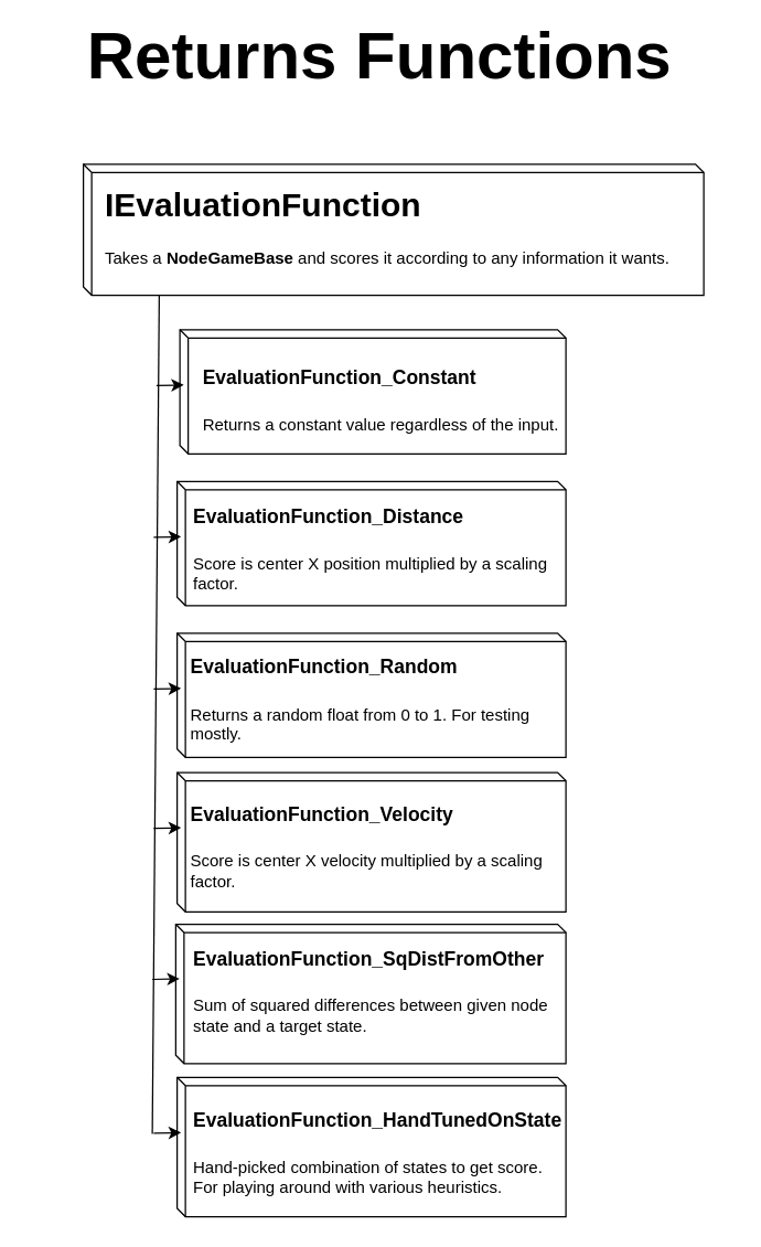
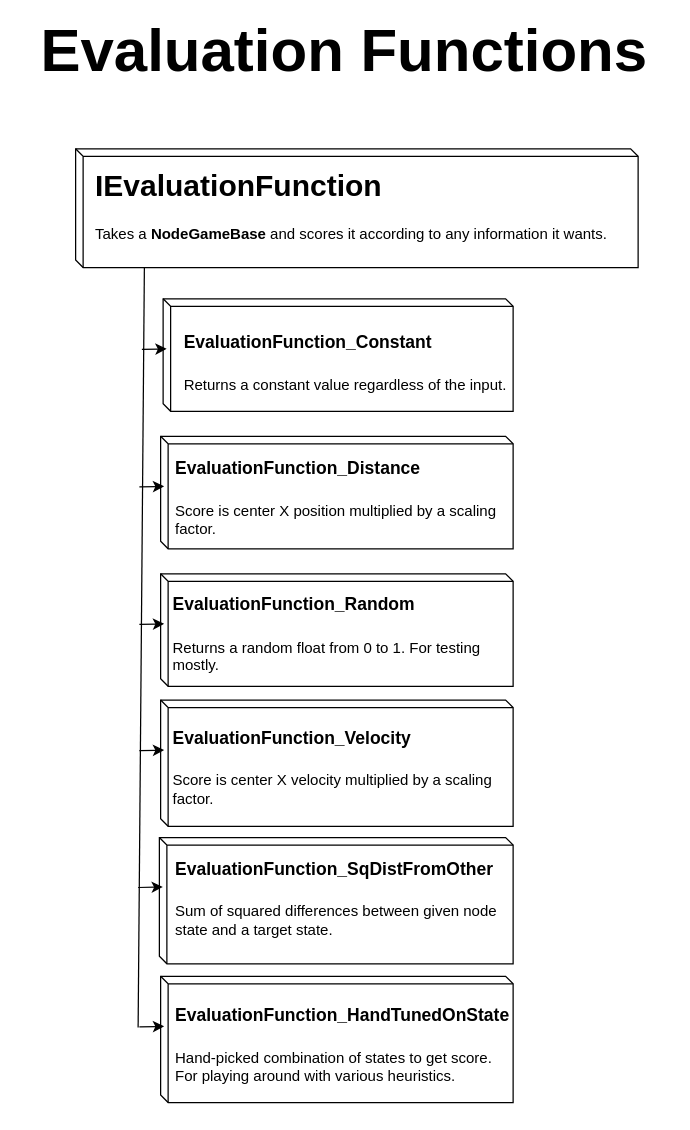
  <mxCell id="0" />
  <mxCell id="1" parent="0" />
- <mxCell id="2" value="&lt;font style=&quot;font-size: 48px&quot;&gt;&lt;b&gt;Returns Functions&lt;/b&gt;&lt;/font&gt;" style="text;html=1;strokeColor=none;fillColor=none;align=center;verticalAlign=middle;whiteSpace=wrap;rounded=0;" vertex="1" parent="1"><mxGeometry x="20" y="20" width="510" height="40" as="geometry" /></mxCell>
+ <mxCell id="2" value="&lt;font style=&quot;font-size: 48px&quot;&gt;&lt;b&gt;Evaluation Functions&lt;/b&gt;&lt;/font&gt;" style="text;html=1;strokeColor=none;fillColor=none;align=center;verticalAlign=middle;whiteSpace=wrap;rounded=0;" vertex="1" parent="1"><mxGeometry x="20" y="20" width="510" height="40" as="geometry" /></mxCell>
  <mxCell id="3" value="" style="shape=cube;whiteSpace=wrap;html=1;boundedLbl=1;backgroundOutline=1;size=6;" vertex="1" parent="1"><mxGeometry x="60" y="118.5" width="450" height="95" as="geometry" /></mxCell>
  <mxCell id="4" value="&lt;h1&gt;IEvaluationFunction&lt;/h1&gt;&lt;p&gt;Takes a &lt;b&gt;NodeGameBase&lt;/b&gt;&amp;nbsp;and scores it according to any information it wants.&lt;/p&gt;&lt;p&gt;&lt;br&gt;&lt;/p&gt;&lt;p&gt;&lt;b&gt;&lt;br&gt;&lt;/b&gt;&lt;/p&gt;" style="text;html=1;strokeColor=none;fillColor=none;spacing=5;spacingTop=-20;whiteSpace=wrap;overflow=hidden;rounded=0;" vertex="1" parent="1"><mxGeometry x="71" y="128.5" width="449" height="85" as="geometry" /></mxCell>
  <mxCell id="5" value="" style="shape=cube;whiteSpace=wrap;html=1;boundedLbl=1;backgroundOutline=1;size=6;" vertex="1" parent="1"><mxGeometry x="130" y="238.5" width="280" height="90" as="geometry" /></mxCell>
  <mxCell id="6" value="" style="endArrow=classic;html=1;entryX=0;entryY=0;entryDx=0;entryDy=39.5;entryPerimeter=0;" edge="1" parent="1"><mxGeometry width="50" height="50" relative="1" as="geometry"><mxPoint x="113" y="279" as="sourcePoint" /><mxPoint x="132.765" y="278.588" as="targetPoint" /></mxGeometry></mxCell>
  <mxCell id="7" value="" style="shape=cube;whiteSpace=wrap;html=1;boundedLbl=1;backgroundOutline=1;size=6;" vertex="1" parent="1"><mxGeometry x="128" y="348.5" width="282" height="90" as="geometry" /></mxCell>
  <mxCell id="8" value="" style="endArrow=classic;html=1;entryX=0;entryY=0;entryDx=0;entryDy=39.5;entryPerimeter=0;" edge="1" parent="1"><mxGeometry width="50" height="50" relative="1" as="geometry"><mxPoint x="111" y="389" as="sourcePoint" /><mxPoint x="130.765" y="388.588" as="targetPoint" /></mxGeometry></mxCell>
  <mxCell id="9" value="" style="shape=cube;whiteSpace=wrap;html=1;boundedLbl=1;backgroundOutline=1;size=6;" vertex="1" parent="1"><mxGeometry x="128" y="458.5" width="282" height="90" as="geometry" /></mxCell>
  <mxCell id="10" value="" style="endArrow=classic;html=1;entryX=0;entryY=0;entryDx=0;entryDy=39.5;entryPerimeter=0;" edge="1" parent="1"><mxGeometry width="50" height="50" relative="1" as="geometry"><mxPoint x="111" y="499" as="sourcePoint" /><mxPoint x="130.765" y="498.588" as="targetPoint" /></mxGeometry></mxCell>
  <mxCell id="11" value="&lt;div style=&quot;text-align: left&quot;&gt;&lt;h1&gt;&lt;span style=&quot;font-size: 14px&quot;&gt;EvaluationFunction_Constant&lt;/span&gt;&lt;/h1&gt;&lt;/div&gt;&lt;div style=&quot;text-align: left&quot;&gt;Returns a constant value regardless of the input.&lt;/div&gt;&lt;div style=&quot;text-align: left&quot;&gt;&lt;b&gt;&lt;br&gt;&lt;/b&gt;&lt;/div&gt;" style="text;html=1;strokeColor=none;fillColor=none;align=center;verticalAlign=middle;whiteSpace=wrap;rounded=0;" vertex="1" parent="1"><mxGeometry x="141" y="247.5" width="270" height="73" as="geometry" /></mxCell>
  <mxCell id="12" value="&lt;div style=&quot;text-align: left&quot;&gt;&lt;h1&gt;&lt;span style=&quot;font-size: 14px&quot;&gt;EvaluationFunction_Distance&lt;/span&gt;&lt;/h1&gt;&lt;/div&gt;&lt;div style=&quot;text-align: left&quot;&gt;Score is center X position multiplied by a scaling factor.&lt;/div&gt;" style="text;html=1;strokeColor=none;fillColor=none;align=center;verticalAlign=middle;whiteSpace=wrap;rounded=0;" vertex="1" parent="1"><mxGeometry x="139" y="359.5" width="271" height="50" as="geometry" /></mxCell>
  <mxCell id="13" value="&lt;div style=&quot;text-align: left&quot;&gt;&lt;h1&gt;&lt;span style=&quot;font-size: 14px&quot;&gt;EvaluationFunction_Random&lt;/span&gt;&lt;/h1&gt;&lt;/div&gt;&lt;div style=&quot;text-align: left&quot;&gt;Returns a random float from 0 to 1. For testing mostly.&lt;/div&gt;" style="text;html=1;strokeColor=none;fillColor=none;align=center;verticalAlign=middle;whiteSpace=wrap;rounded=0;" vertex="1" parent="1"><mxGeometry x="137" y="458.5" width="273" height="70" as="geometry" /></mxCell>
  <mxCell id="14" value="" style="shape=cube;whiteSpace=wrap;html=1;boundedLbl=1;backgroundOutline=1;size=6;" vertex="1" parent="1"><mxGeometry x="128" y="559.5" width="282" height="101" as="geometry" /></mxCell>
  <mxCell id="15" value="" style="endArrow=classic;html=1;entryX=0;entryY=0;entryDx=0;entryDy=39.5;entryPerimeter=0;" edge="1" parent="1"><mxGeometry width="50" height="50" relative="1" as="geometry"><mxPoint x="111" y="600" as="sourcePoint" /><mxPoint x="130.765" y="599.588" as="targetPoint" /></mxGeometry></mxCell>
  <mxCell id="16" value="&lt;div style=&quot;text-align: left&quot;&gt;&lt;h1&gt;&lt;span style=&quot;font-size: 14px&quot;&gt;EvaluationFunction_Velocity&lt;/span&gt;&lt;/h1&gt;&lt;/div&gt;&lt;div style=&quot;text-align: left&quot;&gt;Score is center X velocity multiplied by a scaling factor.&lt;/div&gt;&lt;div style=&quot;text-align: left&quot;&gt;&lt;b&gt;&lt;br&gt;&lt;/b&gt;&lt;/div&gt;" style="text;html=1;strokeColor=none;fillColor=none;align=center;verticalAlign=middle;whiteSpace=wrap;rounded=0;" vertex="1" parent="1"><mxGeometry x="137" y="571.5" width="274" height="73" as="geometry" /></mxCell>
  <mxCell id="17" value="" style="shape=cube;whiteSpace=wrap;html=1;boundedLbl=1;backgroundOutline=1;size=6;" vertex="1" parent="1"><mxGeometry x="127" y="669.5" width="283" height="101" as="geometry" /></mxCell>
  <mxCell id="18" value="" style="endArrow=classic;html=1;entryX=0;entryY=0;entryDx=0;entryDy=39.5;entryPerimeter=0;" edge="1" parent="1"><mxGeometry width="50" height="50" relative="1" as="geometry"><mxPoint x="110" y="709.5" as="sourcePoint" /><mxPoint x="129.765" y="709.088" as="targetPoint" /></mxGeometry></mxCell>
  <mxCell id="19" value="&lt;div style=&quot;text-align: left&quot;&gt;&lt;h1&gt;&lt;span style=&quot;font-size: 14px&quot;&gt;EvaluationFunction_SqDistFromOther&lt;/span&gt;&lt;/h1&gt;&lt;/div&gt;&lt;div style=&quot;text-align: left&quot;&gt;Sum of squared differences between given node state and a target state.&lt;/div&gt;&lt;div style=&quot;text-align: left&quot;&gt;&lt;b&gt;&lt;br&gt;&lt;/b&gt;&lt;/div&gt;" style="text;html=1;strokeColor=none;fillColor=none;align=center;verticalAlign=middle;whiteSpace=wrap;rounded=0;" vertex="1" parent="1"><mxGeometry x="139" y="676" width="275" height="73" as="geometry" /></mxCell>
  <mxCell id="20" value="" style="endArrow=none;html=1;" edge="1" parent="1"><mxGeometry width="50" height="50" relative="1" as="geometry"><mxPoint x="110" y="821.5" as="sourcePoint" /><mxPoint x="115" y="213.5" as="targetPoint" /></mxGeometry></mxCell>
  <mxCell id="21" value="" style="shape=cube;whiteSpace=wrap;html=1;boundedLbl=1;backgroundOutline=1;size=6;" vertex="1" parent="1"><mxGeometry x="128" y="780.5" width="282" height="101" as="geometry" /></mxCell>
  <mxCell id="22" value="" style="endArrow=classic;html=1;entryX=0;entryY=0;entryDx=0;entryDy=39.5;entryPerimeter=0;" edge="1" parent="1"><mxGeometry width="50" height="50" relative="1" as="geometry"><mxPoint x="111" y="821" as="sourcePoint" /><mxPoint x="130.765" y="820.588" as="targetPoint" /></mxGeometry></mxCell>
  <mxCell id="23" value="&lt;div style=&quot;text-align: left&quot;&gt;&lt;h1&gt;&lt;span style=&quot;font-size: 14px&quot;&gt;EvaluationFunction_HandTunedOnState&lt;/span&gt;&lt;/h1&gt;&lt;/div&gt;&lt;div style=&quot;text-align: left&quot;&gt;Hand-picked combination of states to get score. For playing around with various heuristics.&lt;/div&gt;&lt;div style=&quot;text-align: left&quot;&gt;&lt;b&gt;&lt;br&gt;&lt;/b&gt;&lt;/div&gt;" style="text;html=1;strokeColor=none;fillColor=none;align=center;verticalAlign=middle;whiteSpace=wrap;rounded=0;" vertex="1" parent="1"><mxGeometry x="139" y="790.5" width="271" height="78" as="geometry" /></mxCell>
